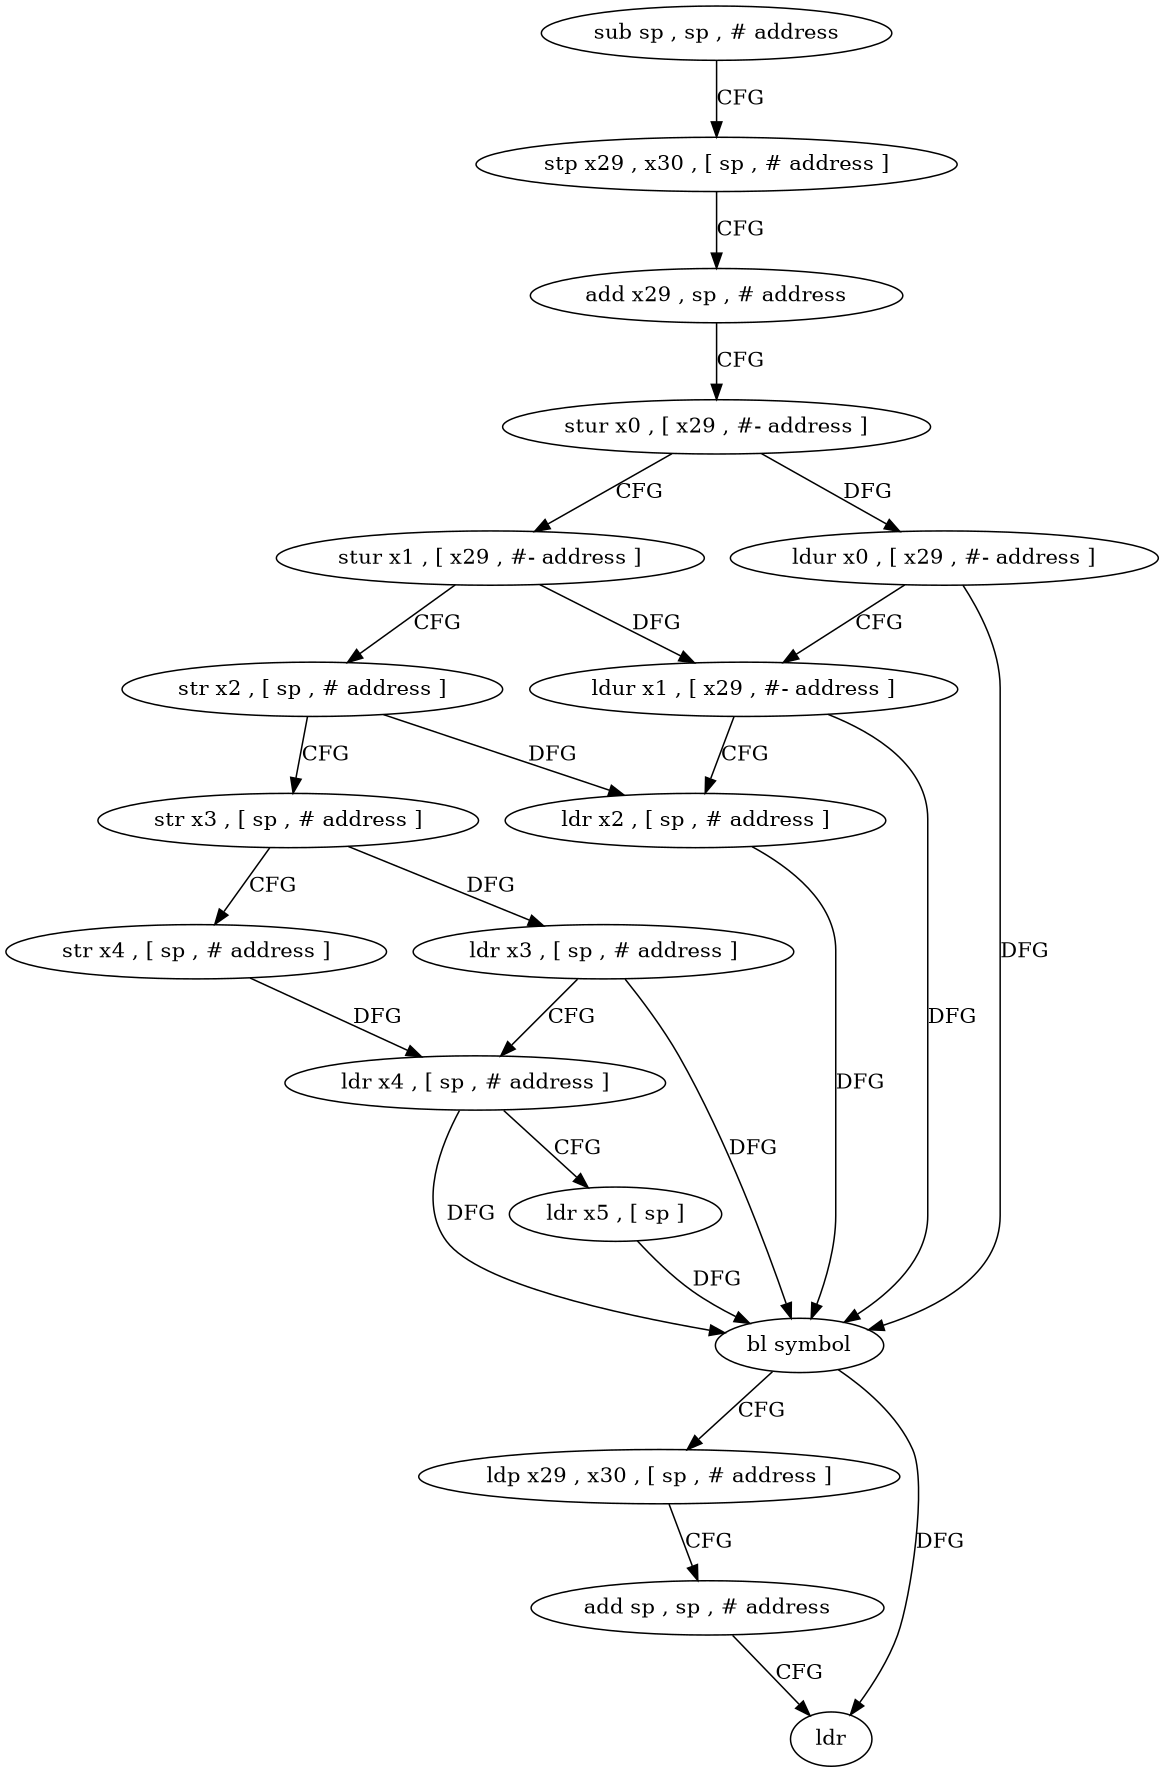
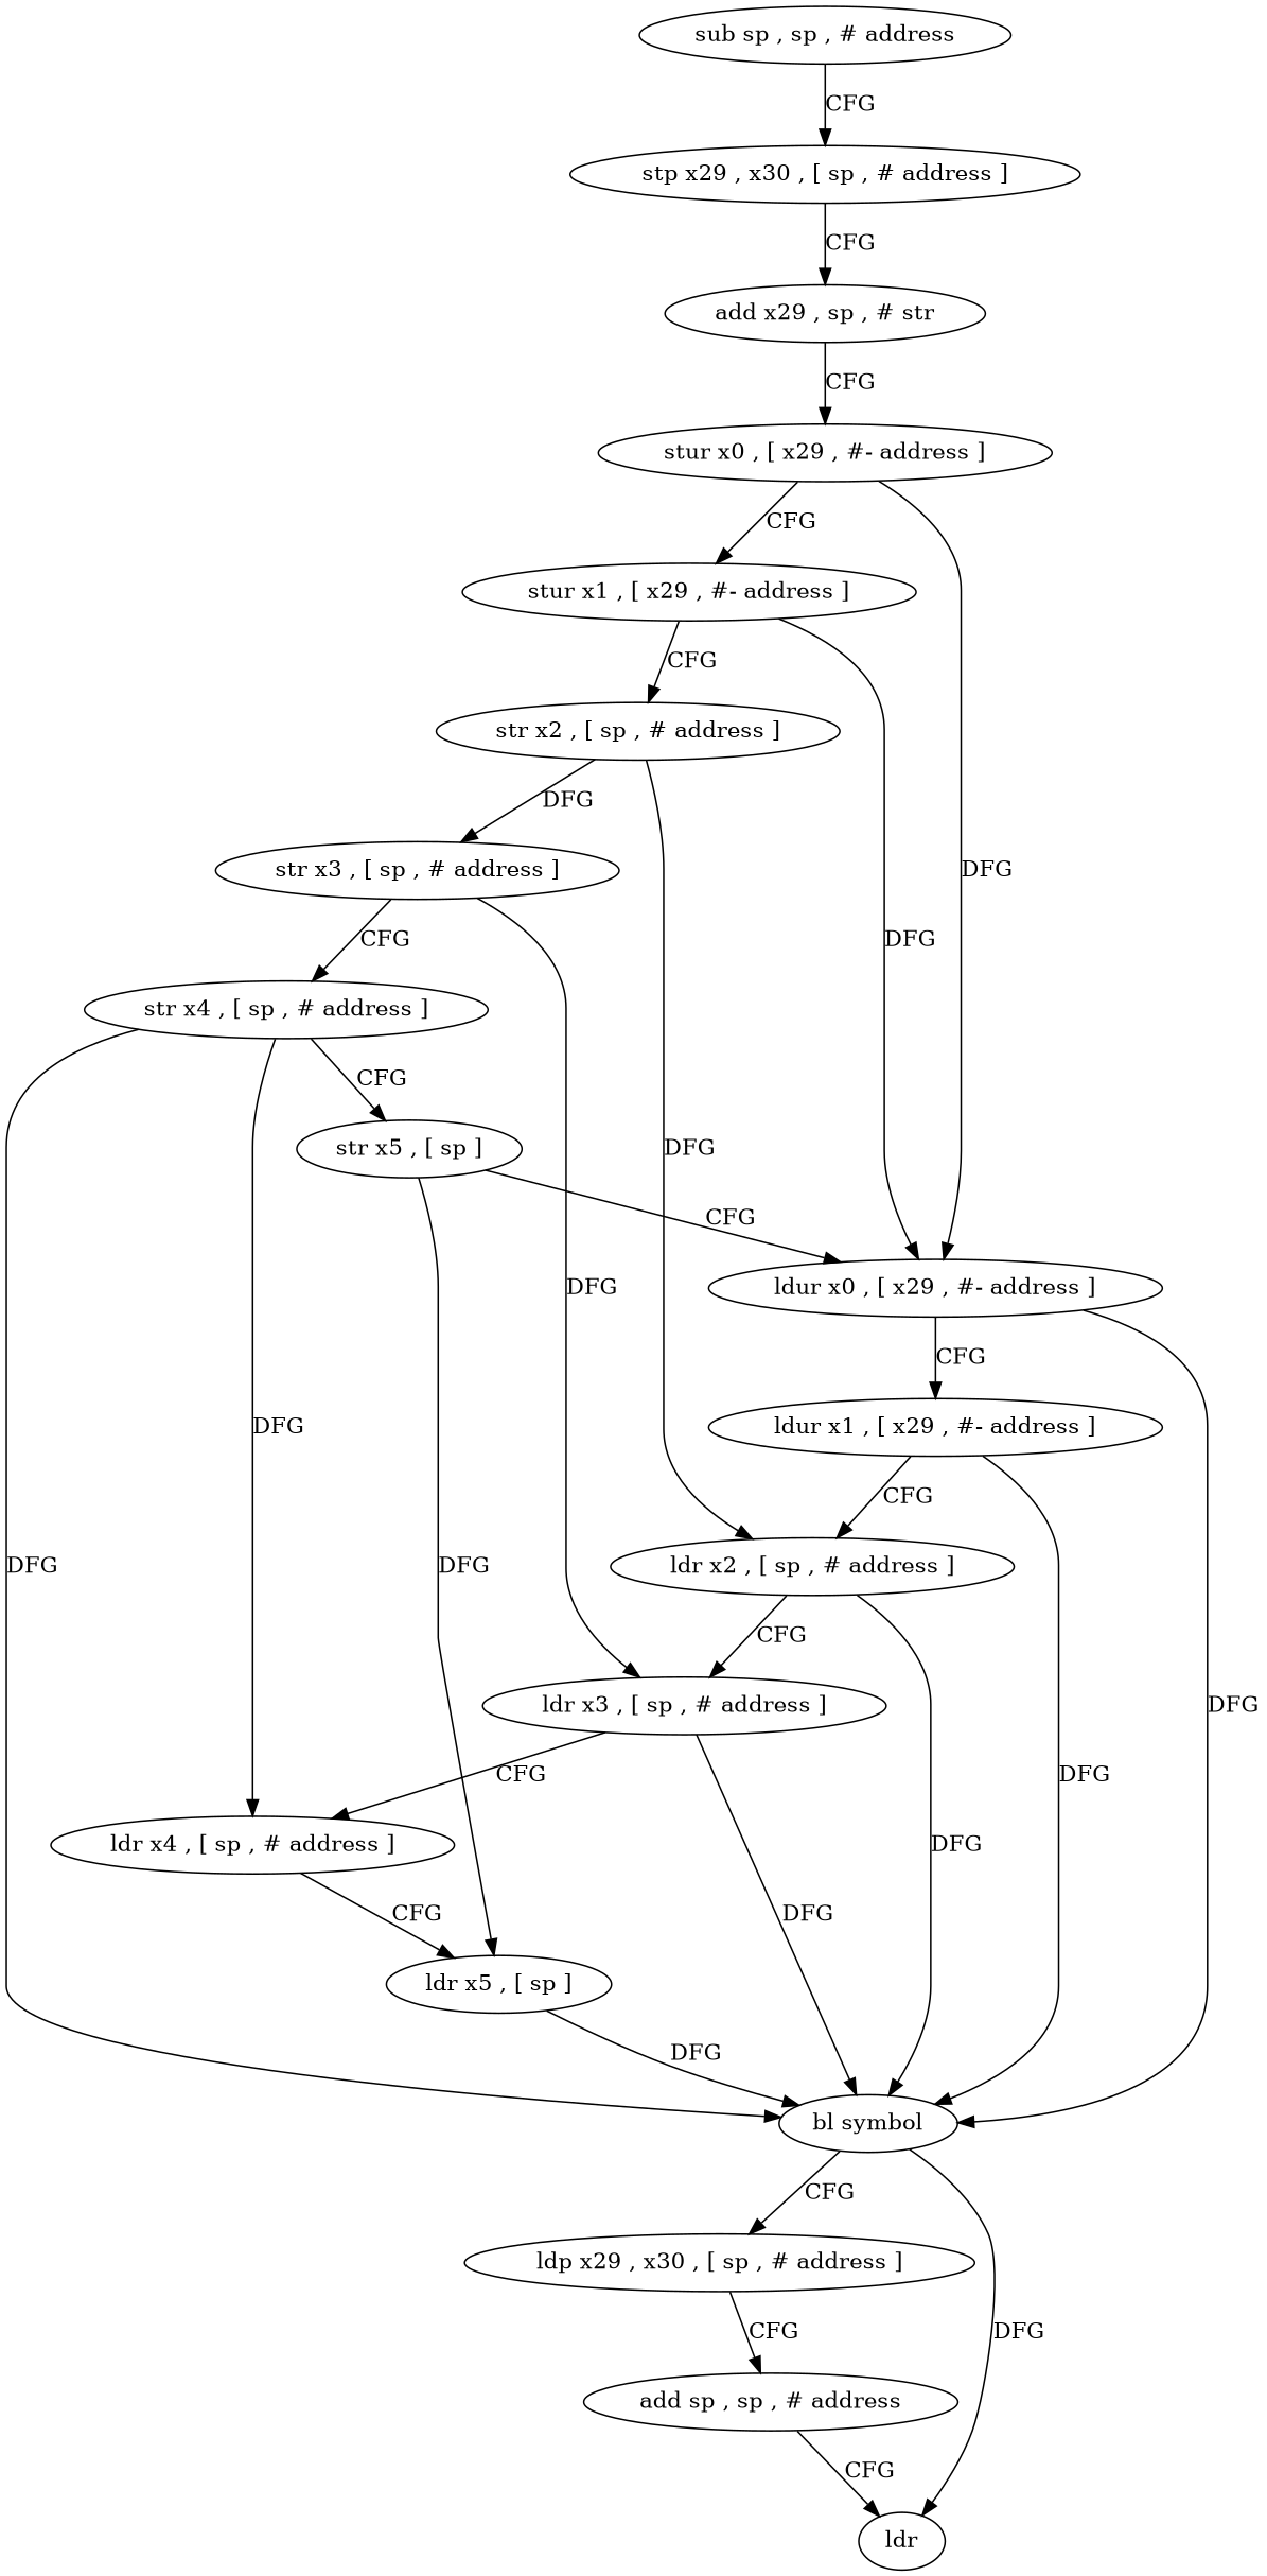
  digraph {
    n1 [label="sub sp , sp , # address"]
    n2 [label="stp x29 , x30 , [ sp , # address ]"]
-   n3 [label="add x29 , sp , # address"]
+   n3 [label="add x29 , sp , # str"]
    n4 [label="stur x0 , [ x29 , #- address ]"]
    n5 [label="stur x1 , [ x29 , #- address ]"]
    n6 [label="ldur x0 , [ x29 , #- address ]"]
    n7 [label="str x2 , [ sp , # address ]"]
    n8 [label="ldur x1 , [ x29 , #- address ]"]
    n9 [label="bl symbol"]
    n10 [label="str x3 , [ sp , # address ]"]
    n11 [label="ldr x2 , [ sp , # address ]"]
    n12 [label="str x4 , [ sp , # address ]"]
    n13 [label="ldr x3 , [ sp , # address ]"]
+   n14 [label="str x5 , [ sp ]"]
    n15 [label="ldr x4 , [ sp , # address ]"]
    n16 [label="ldr x5 , [ sp ]"]
    n17 [label="ldp x29 , x30 , [ sp , # address ]"]
    n18 [label=ldr]
    n19 [label="add sp , sp , # address"]
    n1 -> n2 [label=CFG]
    n2 -> n3 [label=CFG]
    n3 -> n4 [label=CFG]
    n4 -> n5 [label=CFG]
    n4 -> n6 [label=DFG]
    n5 -> n7 [label=CFG]
-   n5 -> n8 [label=DFG]
+   n5 -> n6 [label=DFG]
    n6 -> n8 [label=CFG]
    n6 -> n9 [label=DFG]
-   n7 -> n10 [label=CFG]
+   n7 -> n10 [label=DFG]
    n7 -> n11 [label=DFG]
    n8 -> n9 [label=DFG]
    n8 -> n11 [label=CFG]
    n9 -> n17 [label=CFG]
    n9 -> n18 [label=DFG]
    n10 -> n12 [label=CFG]
    n10 -> n13 [label=DFG]
    n11 -> n9 [label=DFG]
+   n11 -> n13 [label=CFG]
+   n12 -> n14 [label=CFG]
    n12 -> n15 [label=DFG]
    n13 -> n9 [label=DFG]
    n13 -> n15 [label=CFG]
-   n15 -> n9 [label=DFG]
+   n14 -> n6 [label=CFG]
+   n14 -> n16 [label=DFG]
+   n12 -> n9 [label=DFG]
    n15 -> n16 [label=CFG]
    n16 -> n9 [label=DFG]
    n17 -> n19 [label=CFG]
    n19 -> n18 [label=CFG]
  }
